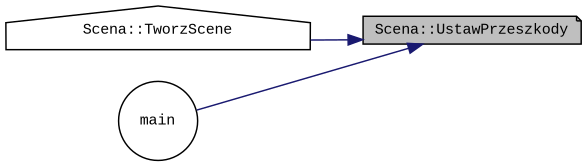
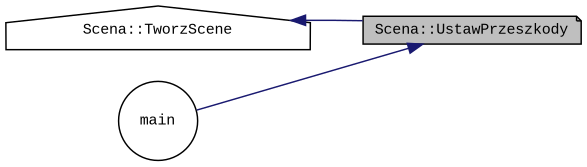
  digraph {
    fontname="Liberation Mono"
    rankdir=RL
    node [color=black fillcolor=white fontname="Liberation Mono" fontsize=10 style=filled]
    edge [color=midnightblue dir=back fontname="Liberation Mono" fontsize=10 labelfontname=FreeSans labelfontsize=10 style=solid]
    n1 [fillcolor=grey75 fontcolor=black height=0.2 label="Scena::UstawPrzeszkody" shape=note width=0.4]
    n2 [height=0.2 label="Scena::TworzScene" shape=house width=0.4]
    n3 [height=0.2 label=main shape=circle width=0.4]
-   n1 -> n2
+   n2 -> n1
    n1 -> n3
  }
